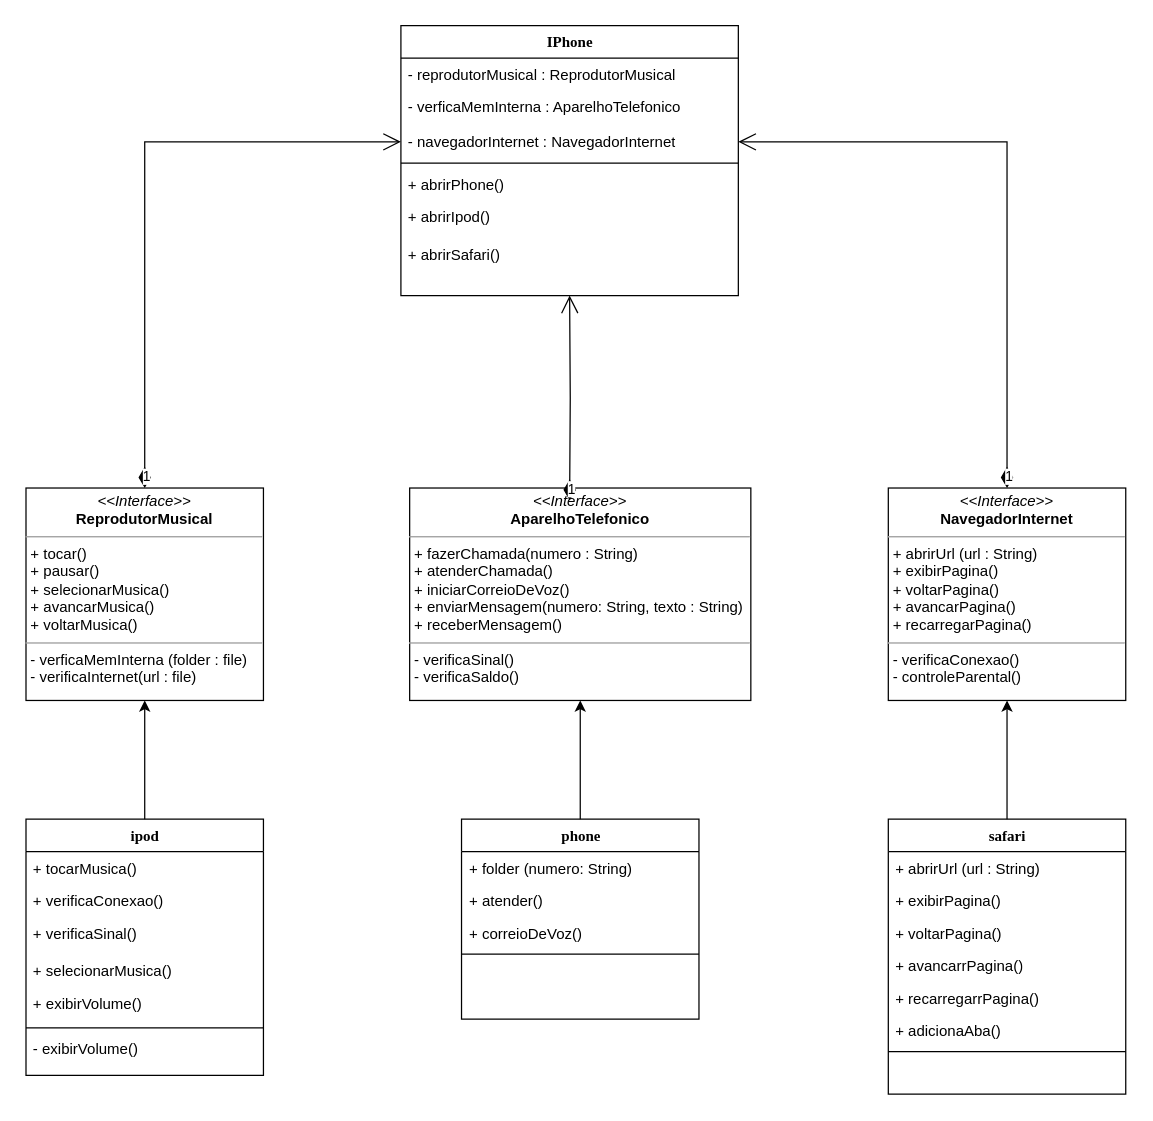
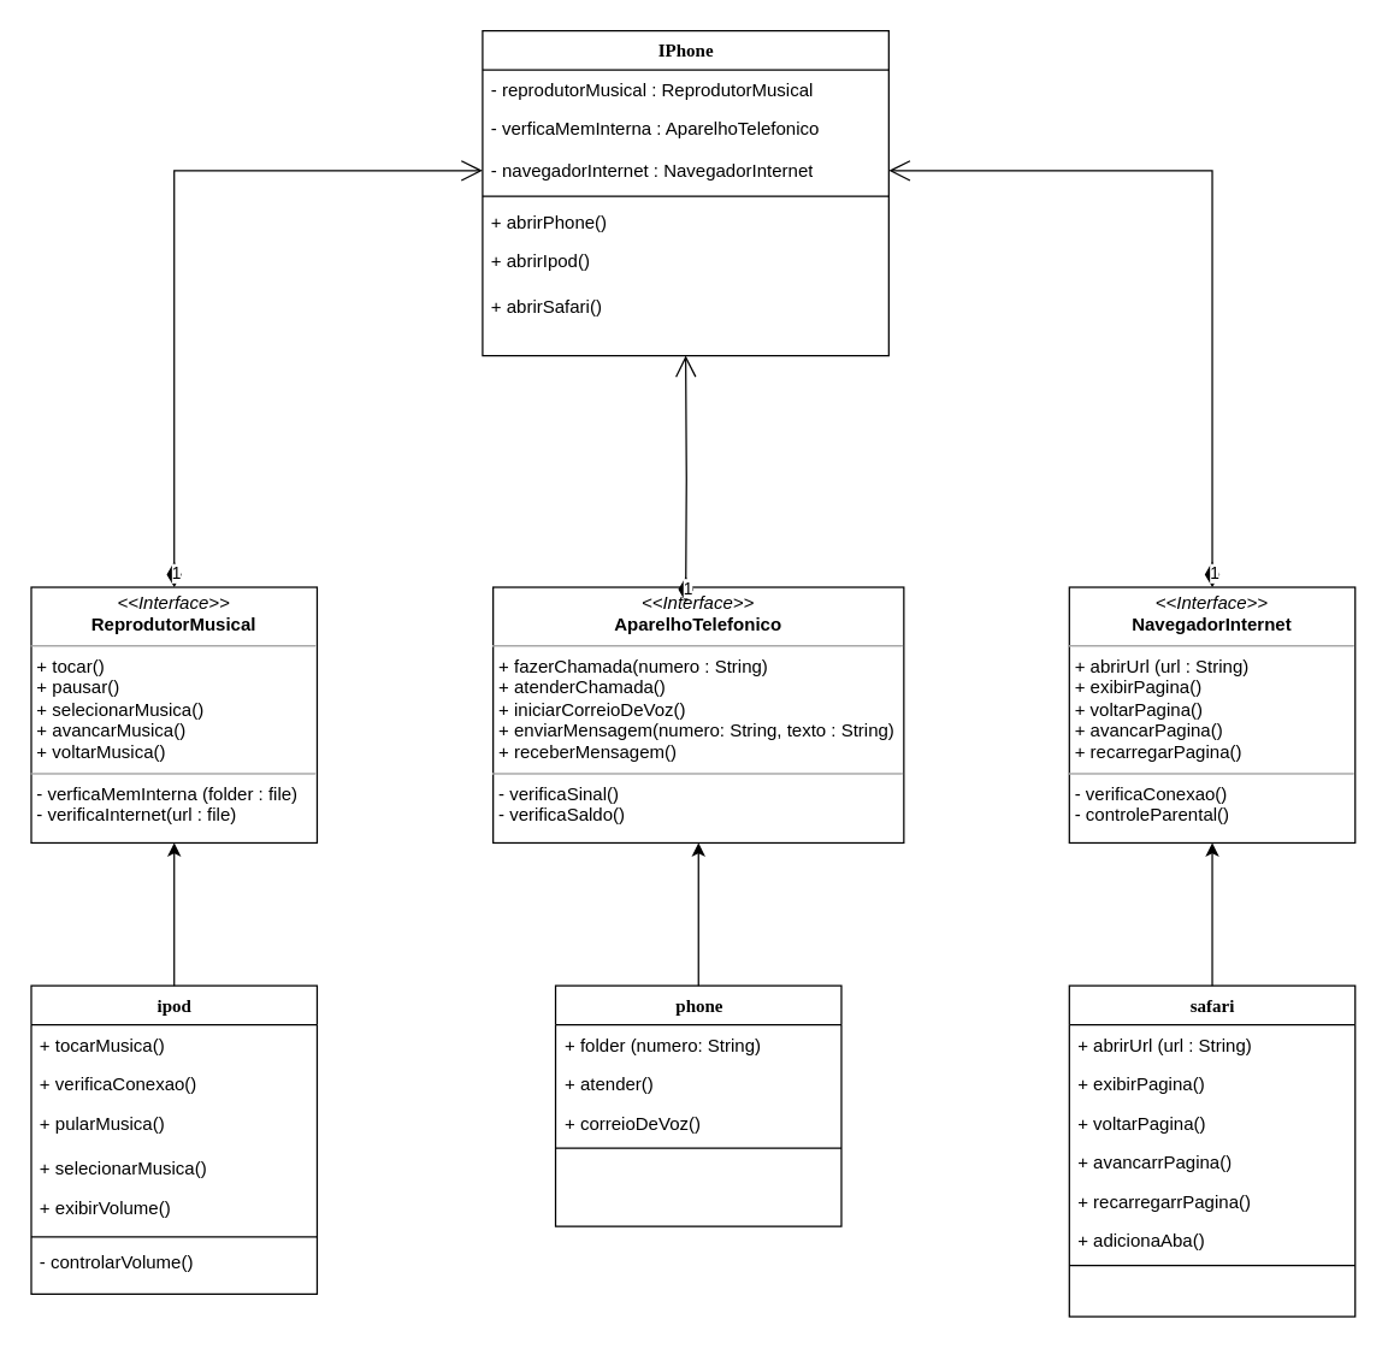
  <mxCell id="0" />
  <mxCell id="1" parent="0" />
  <mxCell id="2" style="edgeStyle=orthogonalEdgeStyle;rounded=0;orthogonalLoop=1;jettySize=auto;html=1;exitX=0.5;exitY=0;exitDx=0;exitDy=0;" edge="1" parent="1" source="3" target="34"><mxGeometry relative="1" as="geometry" /></mxCell>
  <mxCell id="3" value="ipod" style="swimlane;html=1;fontStyle=1;align=center;verticalAlign=top;childLayout=stackLayout;horizontal=1;startSize=26;horizontalStack=0;resizeParent=1;resizeLast=0;collapsible=1;marginBottom=0;swimlaneFillColor=#ffffff;rounded=0;shadow=0;comic=0;labelBackgroundColor=none;strokeWidth=1;fillColor=none;fontFamily=Verdana;fontSize=12" parent="1" vertex="1"><mxGeometry x="20" y="655" width="190" height="205" as="geometry" /></mxCell>
  <mxCell id="4" value="+ tocarMusica()" style="text;html=1;strokeColor=none;fillColor=none;align=left;verticalAlign=top;spacingLeft=4;spacingRight=4;whiteSpace=wrap;overflow=hidden;rotatable=0;points=[[0,0.5],[1,0.5]];portConstraint=eastwest;" parent="3" vertex="1"><mxGeometry y="26" width="190" height="26" as="geometry" /></mxCell>
  <mxCell id="5" value="+ verificaConexao()" style="text;html=1;strokeColor=none;fillColor=none;align=left;verticalAlign=top;spacingLeft=4;spacingRight=4;whiteSpace=wrap;overflow=hidden;rotatable=0;points=[[0,0.5],[1,0.5]];portConstraint=eastwest;" parent="3" vertex="1"><mxGeometry y="52" width="190" height="26" as="geometry" /></mxCell>
- <mxCell id="6" value="+ verificaSinal()" style="text;html=1;strokeColor=none;fillColor=none;align=left;verticalAlign=top;spacingLeft=4;spacingRight=4;whiteSpace=wrap;overflow=hidden;rotatable=0;points=[[0,0.5],[1,0.5]];portConstraint=eastwest;" vertex="1" parent="3"><mxGeometry y="78" width="190" height="30" as="geometry" /></mxCell>
+ <mxCell id="6" value="+ pularMusica()" style="text;html=1;strokeColor=none;fillColor=none;align=left;verticalAlign=top;spacingLeft=4;spacingRight=4;whiteSpace=wrap;overflow=hidden;rotatable=0;points=[[0,0.5],[1,0.5]];portConstraint=eastwest;" vertex="1" parent="3"><mxGeometry y="78" width="190" height="30" as="geometry" /></mxCell>
  <mxCell id="7" value="+ selecionarMusica()" style="text;html=1;strokeColor=none;fillColor=none;align=left;verticalAlign=top;spacingLeft=4;spacingRight=4;whiteSpace=wrap;overflow=hidden;rotatable=0;points=[[0,0.5],[1,0.5]];portConstraint=eastwest;" parent="3" vertex="1"><mxGeometry y="108" width="190" height="26" as="geometry" /></mxCell>
  <mxCell id="8" value="+ exibirVolume()" style="text;html=1;strokeColor=none;fillColor=none;align=left;verticalAlign=top;spacingLeft=4;spacingRight=4;whiteSpace=wrap;overflow=hidden;rotatable=0;points=[[0,0.5],[1,0.5]];portConstraint=eastwest;" vertex="1" parent="3"><mxGeometry y="134" width="190" height="30" as="geometry" /></mxCell>
  <mxCell id="9" value="" style="line;html=1;strokeWidth=1;fillColor=none;align=left;verticalAlign=middle;spacingTop=-1;spacingLeft=3;spacingRight=3;rotatable=0;labelPosition=right;points=[];portConstraint=eastwest;" parent="3" vertex="1"><mxGeometry y="164" width="190" height="6" as="geometry" /></mxCell>
- <mxCell id="10" value="- exibirVolume()" style="text;html=1;strokeColor=none;fillColor=none;align=left;verticalAlign=top;spacingLeft=4;spacingRight=4;whiteSpace=wrap;overflow=hidden;rotatable=0;points=[[0,0.5],[1,0.5]];portConstraint=eastwest;" parent="3" vertex="1"><mxGeometry y="170" width="190" height="28" as="geometry" /></mxCell>
+ <mxCell id="10" value="- controlarVolume()" style="text;html=1;strokeColor=none;fillColor=none;align=left;verticalAlign=top;spacingLeft=4;spacingRight=4;whiteSpace=wrap;overflow=hidden;rotatable=0;points=[[0,0.5],[1,0.5]];portConstraint=eastwest;" parent="3" vertex="1"><mxGeometry y="170" width="190" height="28" as="geometry" /></mxCell>
  <mxCell id="11" value="IPhone" style="swimlane;html=1;fontStyle=1;align=center;verticalAlign=top;childLayout=stackLayout;horizontal=1;startSize=26;horizontalStack=0;resizeParent=1;resizeLast=0;collapsible=1;marginBottom=0;swimlaneFillColor=#ffffff;rounded=0;shadow=0;comic=0;labelBackgroundColor=none;strokeWidth=1;fillColor=none;fontFamily=Verdana;fontSize=12" parent="1" vertex="1"><mxGeometry x="320" y="20" width="270" height="216" as="geometry"><mxRectangle x="400" y="30" width="80" height="30" as="alternateBounds" /></mxGeometry></mxCell>
  <mxCell id="12" value="- reprodutorMusical : ReprodutorMusical" style="text;html=1;strokeColor=none;fillColor=none;align=left;verticalAlign=top;spacingLeft=4;spacingRight=4;whiteSpace=wrap;overflow=hidden;rotatable=0;points=[[0,0.5],[1,0.5]];portConstraint=eastwest;" vertex="1" parent="11"><mxGeometry y="26" width="270" height="26" as="geometry" /></mxCell>
  <mxCell id="13" value="- verficaMemInterna : AparelhoTelefonico" style="text;html=1;strokeColor=none;fillColor=none;align=left;verticalAlign=top;spacingLeft=4;spacingRight=4;whiteSpace=wrap;overflow=hidden;rotatable=0;points=[[0,0.5],[1,0.5]];portConstraint=eastwest;" parent="11" vertex="1"><mxGeometry y="52" width="270" height="28" as="geometry" /></mxCell>
  <mxCell id="14" value="- navegadorInternet : NavegadorInternet" style="text;html=1;strokeColor=none;fillColor=none;align=left;verticalAlign=top;spacingLeft=4;spacingRight=4;whiteSpace=wrap;overflow=hidden;rotatable=0;points=[[0,0.5],[1,0.5]];portConstraint=eastwest;" parent="11" vertex="1"><mxGeometry y="80" width="270" height="26" as="geometry" /></mxCell>
  <mxCell id="15" value="" style="line;html=1;strokeWidth=1;fillColor=none;align=left;verticalAlign=middle;spacingTop=-1;spacingLeft=3;spacingRight=3;rotatable=0;labelPosition=right;points=[];portConstraint=eastwest;" parent="11" vertex="1"><mxGeometry y="106" width="270" height="8" as="geometry" /></mxCell>
  <mxCell id="16" value="+ abrirPhone()" style="text;html=1;strokeColor=none;fillColor=none;align=left;verticalAlign=top;spacingLeft=4;spacingRight=4;whiteSpace=wrap;overflow=hidden;rotatable=0;points=[[0,0.5],[1,0.5]];portConstraint=eastwest;" vertex="1" parent="11"><mxGeometry y="114" width="270" height="26" as="geometry" /></mxCell>
  <mxCell id="17" value="+ abrirIpod()" style="text;html=1;strokeColor=none;fillColor=none;align=left;verticalAlign=top;spacingLeft=4;spacingRight=4;whiteSpace=wrap;overflow=hidden;rotatable=0;points=[[0,0.5],[1,0.5]];portConstraint=eastwest;" parent="11" vertex="1"><mxGeometry y="140" width="270" height="30" as="geometry" /></mxCell>
  <mxCell id="18" value="+ abrirSafari()" style="text;html=1;strokeColor=none;fillColor=none;align=left;verticalAlign=top;spacingLeft=4;spacingRight=4;whiteSpace=wrap;overflow=hidden;rotatable=0;points=[[0,0.5],[1,0.5]];portConstraint=eastwest;" vertex="1" parent="11"><mxGeometry y="170" width="270" height="30" as="geometry" /></mxCell>
  <mxCell id="19" style="edgeStyle=orthogonalEdgeStyle;rounded=0;orthogonalLoop=1;jettySize=auto;html=1;exitX=0.5;exitY=0;exitDx=0;exitDy=0;entryX=0.5;entryY=1;entryDx=0;entryDy=0;" edge="1" parent="1" source="20" target="35"><mxGeometry relative="1" as="geometry" /></mxCell>
  <mxCell id="20" value="phone" style="swimlane;html=1;fontStyle=1;align=center;verticalAlign=top;childLayout=stackLayout;horizontal=1;startSize=26;horizontalStack=0;resizeParent=1;resizeLast=0;collapsible=1;marginBottom=0;swimlaneFillColor=#ffffff;rounded=0;shadow=0;comic=0;labelBackgroundColor=none;strokeWidth=1;fillColor=none;fontFamily=Verdana;fontSize=12" parent="1" vertex="1"><mxGeometry x="368.5" y="655" width="190" height="160" as="geometry" /></mxCell>
  <mxCell id="21" value="+ folder (numero: String)" style="text;html=1;strokeColor=none;fillColor=none;align=left;verticalAlign=top;spacingLeft=4;spacingRight=4;whiteSpace=wrap;overflow=hidden;rotatable=0;points=[[0,0.5],[1,0.5]];portConstraint=eastwest;" parent="20" vertex="1"><mxGeometry y="26" width="190" height="26" as="geometry" /></mxCell>
  <mxCell id="22" value="+ atender()" style="text;html=1;strokeColor=none;fillColor=none;align=left;verticalAlign=top;spacingLeft=4;spacingRight=4;whiteSpace=wrap;overflow=hidden;rotatable=0;points=[[0,0.5],[1,0.5]];portConstraint=eastwest;" vertex="1" parent="20"><mxGeometry y="52" width="190" height="26" as="geometry" /></mxCell>
  <mxCell id="23" value="+ correioDeVoz()" style="text;html=1;strokeColor=none;fillColor=none;align=left;verticalAlign=top;spacingLeft=4;spacingRight=4;whiteSpace=wrap;overflow=hidden;rotatable=0;points=[[0,0.5],[1,0.5]];portConstraint=eastwest;" vertex="1" parent="20"><mxGeometry y="78" width="190" height="26" as="geometry" /></mxCell>
  <mxCell id="24" value="" style="line;html=1;strokeWidth=1;fillColor=none;align=left;verticalAlign=middle;spacingTop=-1;spacingLeft=3;spacingRight=3;rotatable=0;labelPosition=right;points=[];portConstraint=eastwest;" parent="20" vertex="1"><mxGeometry y="104" width="190" height="8" as="geometry" /></mxCell>
  <mxCell id="25" style="edgeStyle=orthogonalEdgeStyle;rounded=0;orthogonalLoop=1;jettySize=auto;html=1;exitX=0.5;exitY=0;exitDx=0;exitDy=0;" edge="1" parent="1" source="26" target="36"><mxGeometry relative="1" as="geometry" /></mxCell>
  <mxCell id="26" value="safari" style="swimlane;html=1;fontStyle=1;align=center;verticalAlign=top;childLayout=stackLayout;horizontal=1;startSize=26;horizontalStack=0;resizeParent=1;resizeLast=0;collapsible=1;marginBottom=0;swimlaneFillColor=#ffffff;rounded=0;shadow=0;comic=0;labelBackgroundColor=none;strokeWidth=1;fillColor=none;fontFamily=Verdana;fontSize=12" parent="1" vertex="1"><mxGeometry x="710" y="655" width="190" height="220" as="geometry" /></mxCell>
  <mxCell id="27" value="+ abrirUrl (url : String)" style="text;html=1;strokeColor=none;fillColor=none;align=left;verticalAlign=top;spacingLeft=4;spacingRight=4;whiteSpace=wrap;overflow=hidden;rotatable=0;points=[[0,0.5],[1,0.5]];portConstraint=eastwest;" parent="26" vertex="1"><mxGeometry y="26" width="190" height="26" as="geometry" /></mxCell>
  <mxCell id="28" value="+ exibirPagina()" style="text;html=1;strokeColor=none;fillColor=none;align=left;verticalAlign=top;spacingLeft=4;spacingRight=4;whiteSpace=wrap;overflow=hidden;rotatable=0;points=[[0,0.5],[1,0.5]];portConstraint=eastwest;" parent="26" vertex="1"><mxGeometry y="52" width="190" height="26" as="geometry" /></mxCell>
  <mxCell id="29" value="+ voltarPagina()" style="text;html=1;strokeColor=none;fillColor=none;align=left;verticalAlign=top;spacingLeft=4;spacingRight=4;whiteSpace=wrap;overflow=hidden;rotatable=0;points=[[0,0.5],[1,0.5]];portConstraint=eastwest;" vertex="1" parent="26"><mxGeometry y="78" width="190" height="26" as="geometry" /></mxCell>
  <mxCell id="30" value="+ avancarrPagina()" style="text;html=1;strokeColor=none;fillColor=none;align=left;verticalAlign=top;spacingLeft=4;spacingRight=4;whiteSpace=wrap;overflow=hidden;rotatable=0;points=[[0,0.5],[1,0.5]];portConstraint=eastwest;" vertex="1" parent="26"><mxGeometry y="104" width="190" height="26" as="geometry" /></mxCell>
  <mxCell id="31" value="+ recarregarrPagina()" style="text;html=1;strokeColor=none;fillColor=none;align=left;verticalAlign=top;spacingLeft=4;spacingRight=4;whiteSpace=wrap;overflow=hidden;rotatable=0;points=[[0,0.5],[1,0.5]];portConstraint=eastwest;" vertex="1" parent="26"><mxGeometry y="130" width="190" height="26" as="geometry" /></mxCell>
  <mxCell id="32" value="+ adicionaAba()&lt;div&gt;&lt;br&gt;&lt;/div&gt;" style="text;html=1;strokeColor=none;fillColor=none;align=left;verticalAlign=top;spacingLeft=4;spacingRight=4;whiteSpace=wrap;overflow=hidden;rotatable=0;points=[[0,0.5],[1,0.5]];portConstraint=eastwest;" parent="26" vertex="1"><mxGeometry y="156" width="190" height="26" as="geometry" /></mxCell>
  <mxCell id="33" value="" style="line;html=1;strokeWidth=1;fillColor=none;align=left;verticalAlign=middle;spacingTop=-1;spacingLeft=3;spacingRight=3;rotatable=0;labelPosition=right;points=[];portConstraint=eastwest;" parent="26" vertex="1"><mxGeometry y="182" width="190" height="8" as="geometry" /></mxCell>
  <mxCell id="34" value="&lt;p style=&quot;margin:0px;margin-top:4px;text-align:center;&quot;&gt;&lt;i&gt;&amp;lt;&amp;lt;Interface&amp;gt;&amp;gt;&lt;/i&gt;&lt;br&gt;&lt;b&gt;ReprodutorMusical&lt;/b&gt;&lt;/p&gt;&lt;hr size=&quot;1&quot;&gt;&lt;p style=&quot;margin:0px;margin-left:4px;&quot;&gt;+ tocar()&lt;br&gt;+ pausar()&lt;/p&gt;&lt;p style=&quot;margin:0px;margin-left:4px;&quot;&gt;+ selecionarMusica()&lt;/p&gt;&lt;p style=&quot;margin:0px;margin-left:4px;&quot;&gt;+ avancarMusica()&lt;/p&gt;&lt;p style=&quot;margin:0px;margin-left:4px;&quot;&gt;+ voltarMusica()&lt;/p&gt;&lt;hr size=&quot;1&quot;&gt;&lt;p style=&quot;margin:0px;margin-left:4px;&quot;&gt;- verficaMemInterna (folder : file)&lt;br&gt;- verificaInternet(url : file)&lt;/p&gt;" style="verticalAlign=top;align=left;overflow=fill;fontSize=12;fontFamily=Helvetica;html=1;rounded=0;shadow=0;comic=0;labelBackgroundColor=none;strokeWidth=1" parent="1" vertex="1"><mxGeometry x="20" y="390" width="190" height="170" as="geometry" /></mxCell>
  <mxCell id="35" value="&lt;p style=&quot;margin:0px;margin-top:4px;text-align:center;&quot;&gt;&lt;i&gt;&amp;lt;&amp;lt;Interface&amp;gt;&amp;gt;&lt;/i&gt;&lt;br&gt;&lt;b&gt;AparelhoTelefonico&lt;/b&gt;&lt;/p&gt;&lt;hr size=&quot;1&quot;&gt;&lt;p style=&quot;margin:0px;margin-left:4px;&quot;&gt;+ fazerChamada(numero : String)&lt;/p&gt;&lt;p style=&quot;margin:0px;margin-left:4px;&quot;&gt;+ atenderChamada()&lt;br&gt;+ iniciarCorreioDeVoz()&lt;/p&gt;&lt;p style=&quot;margin:0px;margin-left:4px;&quot;&gt;+ enviarMensagem(numero: String, texto : String)&lt;/p&gt;&lt;p style=&quot;margin:0px;margin-left:4px;&quot;&gt;+ receberMensagem()&lt;/p&gt;&lt;hr size=&quot;1&quot;&gt;&lt;p style=&quot;margin:0px;margin-left:4px;&quot;&gt;- verificaSinal()&lt;br&gt;- verificaSaldo()&lt;/p&gt;" style="verticalAlign=top;align=left;overflow=fill;fontSize=12;fontFamily=Helvetica;html=1;rounded=0;shadow=0;comic=0;labelBackgroundColor=none;strokeWidth=1" vertex="1" parent="1"><mxGeometry x="327" y="390" width="273" height="170" as="geometry" /></mxCell>
  <mxCell id="36" value="&lt;p style=&quot;margin:0px;margin-top:4px;text-align:center;&quot;&gt;&lt;i&gt;&amp;lt;&amp;lt;Interface&amp;gt;&amp;gt;&lt;/i&gt;&lt;br&gt;&lt;b&gt;NavegadorInternet&lt;/b&gt;&lt;/p&gt;&lt;hr size=&quot;1&quot;&gt;&lt;p style=&quot;margin:0px;margin-left:4px;&quot;&gt;+ abrirUrl (url : String)&lt;/p&gt;&lt;p style=&quot;margin:0px;margin-left:4px;&quot;&gt;+ exibirPagina()&lt;/p&gt;&lt;p style=&quot;margin:0px;margin-left:4px;&quot;&gt;+ voltarPagina()&lt;/p&gt;&lt;p style=&quot;margin:0px;margin-left:4px;&quot;&gt;+ avancarPagina()&lt;/p&gt;&lt;p style=&quot;margin:0px;margin-left:4px;&quot;&gt;+ recarregarPagina()&lt;/p&gt;&lt;hr size=&quot;1&quot;&gt;&lt;p style=&quot;margin:0px;margin-left:4px;&quot;&gt;- verificaConexao()&lt;/p&gt;&lt;p style=&quot;margin:0px;margin-left:4px;&quot;&gt;- controleParental()&lt;br&gt;&lt;br&gt;&lt;/p&gt;" style="verticalAlign=top;align=left;overflow=fill;fontSize=12;fontFamily=Helvetica;html=1;rounded=0;shadow=0;comic=0;labelBackgroundColor=none;strokeWidth=1" vertex="1" parent="1"><mxGeometry x="710" y="390" width="190" height="170" as="geometry" /></mxCell>
  <mxCell id="37" value="1" style="endArrow=open;html=1;endSize=12;startArrow=diamondThin;startSize=14;startFill=1;edgeStyle=orthogonalEdgeStyle;align=left;verticalAlign=bottom;rounded=0;" edge="1" parent="1" source="36" target="14"><mxGeometry x="-1" y="3" relative="1" as="geometry"><mxPoint x="690" y="130" as="sourcePoint" /><mxPoint x="850" y="130" as="targetPoint" /></mxGeometry></mxCell>
  <mxCell id="38" value="1" style="endArrow=open;html=1;endSize=12;startArrow=diamondThin;startSize=14;startFill=1;edgeStyle=orthogonalEdgeStyle;align=left;verticalAlign=bottom;rounded=0;exitX=0.5;exitY=0;exitDx=0;exitDy=0;entryX=0;entryY=0.5;entryDx=0;entryDy=0;" edge="1" parent="1" source="34" target="14"><mxGeometry x="-1" y="3" relative="1" as="geometry"><mxPoint x="150" y="160" as="sourcePoint" /><mxPoint x="310" y="160" as="targetPoint" /></mxGeometry></mxCell>
  <mxCell id="39" value="1" style="endArrow=open;html=1;endSize=12;startArrow=diamondThin;startSize=14;startFill=1;edgeStyle=orthogonalEdgeStyle;align=left;verticalAlign=bottom;rounded=0;entryX=0.5;entryY=1;entryDx=0;entryDy=0;" edge="1" parent="1" target="11"><mxGeometry x="-1" y="3" relative="1" as="geometry"><mxPoint x="455" y="400" as="sourcePoint" /><mxPoint x="570" y="390" as="targetPoint" /></mxGeometry></mxCell>
